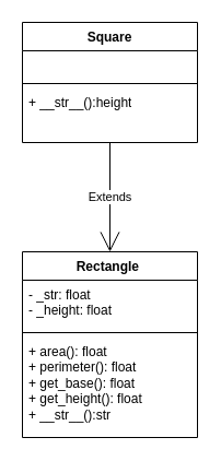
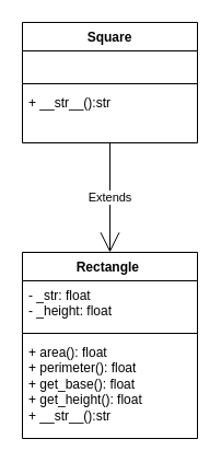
  <mxCell id="0" />
  <mxCell id="1" parent="0" />
  <mxCell id="2" value="Rectangle&amp;nbsp;" style="swimlane;fontStyle=1;align=center;verticalAlign=top;childLayout=stackLayout;horizontal=1;startSize=26;horizontalStack=0;resizeParent=1;resizeParentMax=0;resizeLast=0;collapsible=1;marginBottom=0;whiteSpace=wrap;html=1;" parent="1" vertex="1"><mxGeometry x="20" y="230" width="160" height="170" as="geometry" /></mxCell>
  <mxCell id="3" value="- _str: float&lt;div&gt;- _height: float&lt;div&gt;&lt;div&gt;&lt;br&gt;&lt;/div&gt;&lt;/div&gt;&lt;/div&gt;" style="text;strokeColor=none;fillColor=none;align=left;verticalAlign=top;spacingLeft=4;spacingRight=4;overflow=hidden;rotatable=0;points=[[0,0.5],[1,0.5]];portConstraint=eastwest;whiteSpace=wrap;html=1;" parent="2" vertex="1"><mxGeometry y="26" width="160" height="44" as="geometry" /></mxCell>
  <mxCell id="4" value="" style="line;strokeWidth=1;fillColor=none;align=left;verticalAlign=middle;spacingTop=-1;spacingLeft=3;spacingRight=3;rotatable=0;labelPosition=right;points=[];portConstraint=eastwest;strokeColor=inherit;" parent="2" vertex="1"><mxGeometry y="70" width="160" height="8" as="geometry" /></mxCell>
  <mxCell id="5" value="+ area(): float&lt;div&gt;+ perimeter(): float&lt;/div&gt;&lt;div&gt;+ get_base(): float&lt;/div&gt;&lt;div&gt;+ get_height(): float&lt;/div&gt;&lt;div&gt;+ __str__():str&lt;/div&gt;&lt;div&gt;&lt;br&gt;&lt;/div&gt;" style="text;strokeColor=none;fillColor=none;align=left;verticalAlign=top;spacingLeft=4;spacingRight=4;overflow=hidden;rotatable=0;points=[[0,0.5],[1,0.5]];portConstraint=eastwest;whiteSpace=wrap;html=1;" parent="2" vertex="1"><mxGeometry y="78" width="160" height="92" as="geometry" /></mxCell>
  <mxCell id="6" value="Square" style="swimlane;fontStyle=1;align=center;verticalAlign=top;childLayout=stackLayout;horizontal=1;startSize=26;horizontalStack=0;resizeParent=1;resizeParentMax=0;resizeLast=0;collapsible=1;marginBottom=0;whiteSpace=wrap;html=1;" vertex="1" parent="1"><mxGeometry x="20" y="20" width="160" height="110" as="geometry" /></mxCell>
  <mxCell id="7" value="&lt;div&gt;&lt;div&gt;&lt;div&gt;&lt;br&gt;&lt;/div&gt;&lt;/div&gt;&lt;/div&gt;" style="text;strokeColor=none;fillColor=none;align=left;verticalAlign=top;spacingLeft=4;spacingRight=4;overflow=hidden;rotatable=0;points=[[0,0.5],[1,0.5]];portConstraint=eastwest;whiteSpace=wrap;html=1;" vertex="1" parent="6"><mxGeometry y="26" width="160" height="26" as="geometry" /></mxCell>
  <mxCell id="8" value="" style="line;strokeWidth=1;fillColor=none;align=left;verticalAlign=middle;spacingTop=-1;spacingLeft=3;spacingRight=3;rotatable=0;labelPosition=right;points=[];portConstraint=eastwest;strokeColor=inherit;" vertex="1" parent="6"><mxGeometry y="52" width="160" height="8" as="geometry" /></mxCell>
- <mxCell id="9" value="&lt;span style=&quot;background-color: transparent;&quot;&gt;+ __str__():height&lt;/span&gt;&lt;div&gt;&lt;br&gt;&lt;/div&gt;" style="text;strokeColor=none;fillColor=none;align=left;verticalAlign=top;spacingLeft=4;spacingRight=4;overflow=hidden;rotatable=0;points=[[0,0.5],[1,0.5]];portConstraint=eastwest;whiteSpace=wrap;html=1;" vertex="1" parent="6"><mxGeometry y="60" width="160" height="50" as="geometry" /></mxCell>
+ <mxCell id="9" value="&lt;span style=&quot;background-color: transparent;&quot;&gt;+ __str__():str&lt;/span&gt;&lt;div&gt;&lt;br&gt;&lt;/div&gt;" style="text;strokeColor=none;fillColor=none;align=left;verticalAlign=top;spacingLeft=4;spacingRight=4;overflow=hidden;rotatable=0;points=[[0,0.5],[1,0.5]];portConstraint=eastwest;whiteSpace=wrap;html=1;" vertex="1" parent="6"><mxGeometry y="60" width="160" height="50" as="geometry" /></mxCell>
  <mxCell id="10" value="Extends" style="endArrow=open;endSize=16;endFill=0;html=1;exitX=0.5;exitY=0.993;exitDx=0;exitDy=0;exitPerimeter=0;entryX=0.5;entryY=0;entryDx=0;entryDy=0;" edge="1" parent="1" source="9" target="2"><mxGeometry width="160" relative="1" as="geometry"><mxPoint x="100" y="50" as="sourcePoint" /><mxPoint x="260" y="50" as="targetPoint" /></mxGeometry></mxCell>
